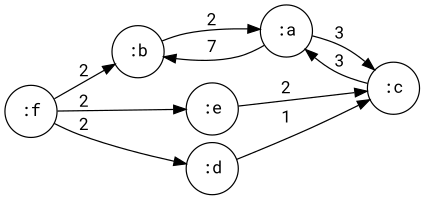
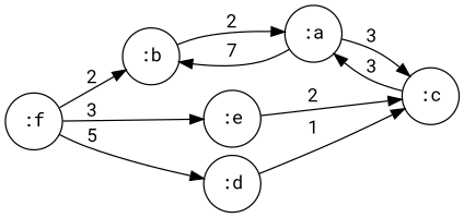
  digraph {
    fontname="Roboto Mono"
    rankdir=LR
    node [fontname="Roboto Mono" shape=circle]
    edge [fontname="Roboto Mono"]
    ":b"
    ":a"
    ":c"
    ":f"
    ":e"
    ":d"
    ":b" -> ":a" [label=2]
    ":a" -> ":b" [label=7]
    ":a" -> ":c" [label=3]
    ":c" -> ":a" [label=3]
    ":f" -> ":b" [label=2]
-   ":f" -> ":e" [label=2]
-   ":f" -> ":d" [label=2]
+   ":f" -> ":e" [label=3]
+   ":f" -> ":d" [label=5]
    ":e" -> ":c" [label=2]
    ":d" -> ":c" [label=1]
  }
